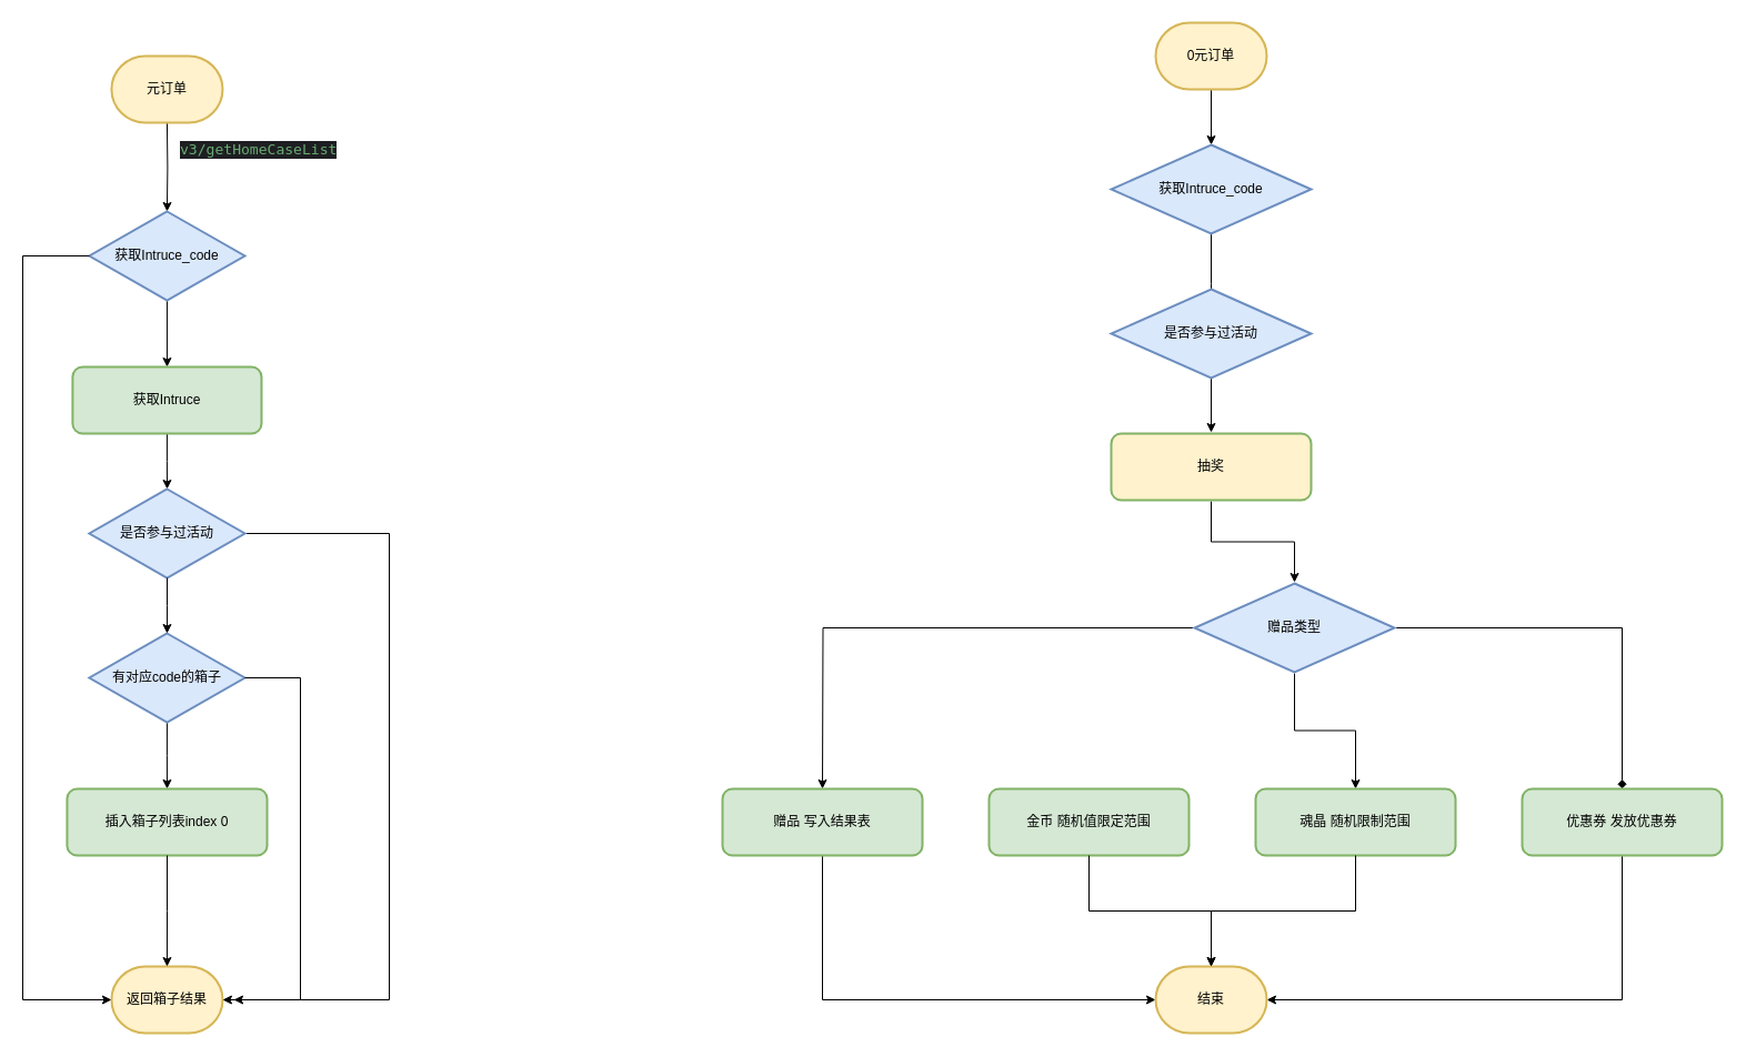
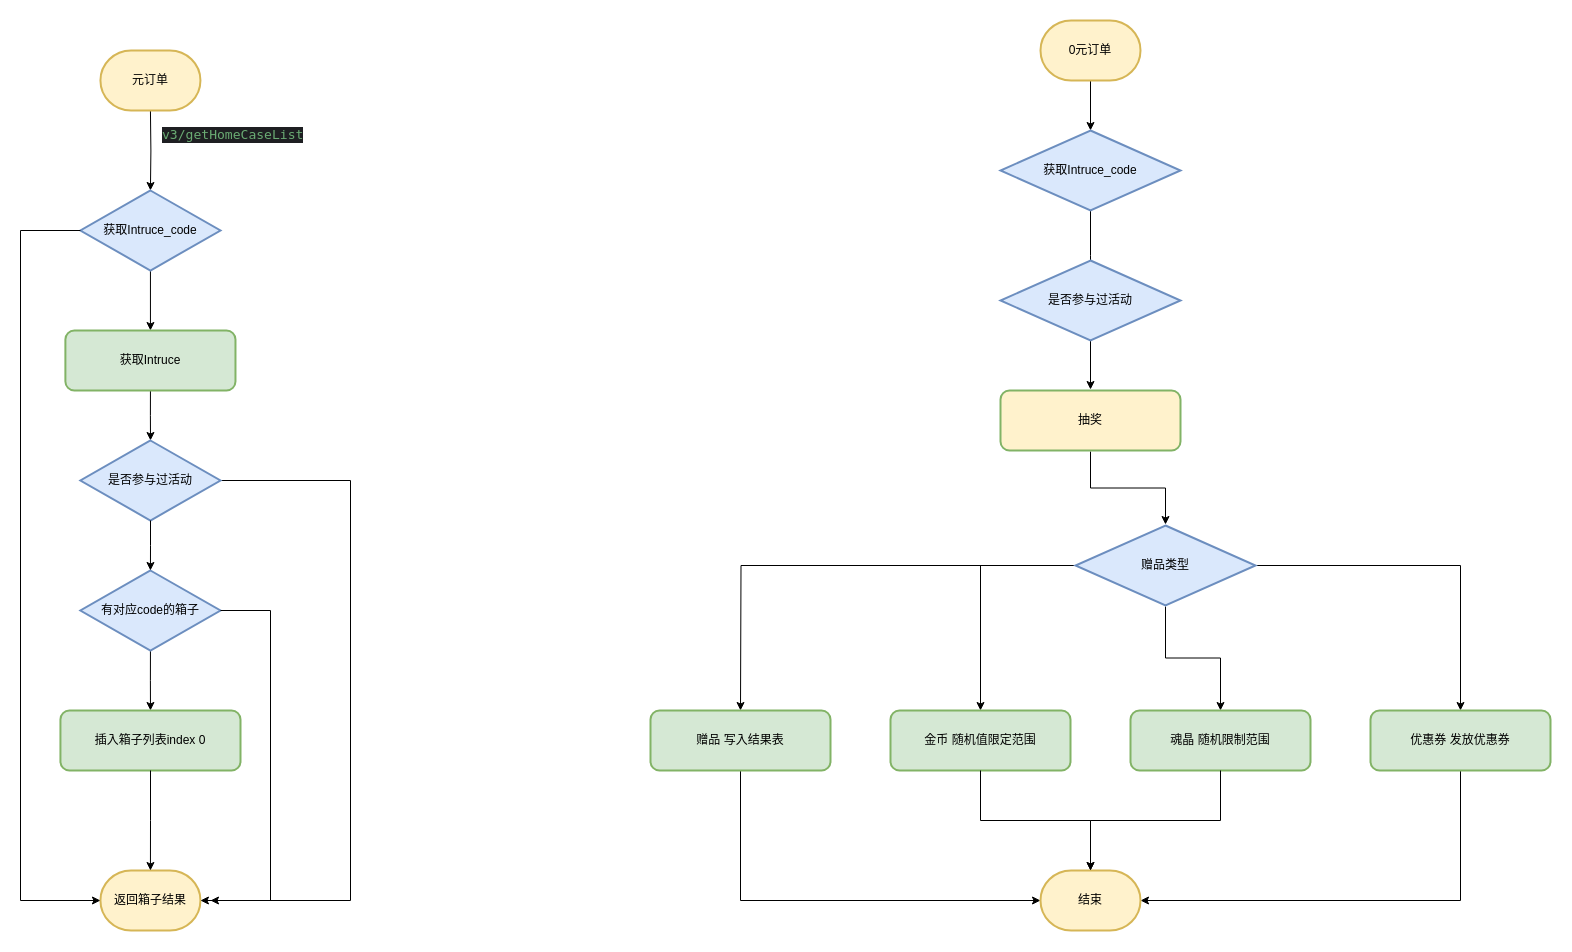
  <mxCell id="0" />
  <mxCell id="1" parent="0" />
  <mxCell id="2" value="" style="edgeStyle=orthogonalEdgeStyle;rounded=0;orthogonalLoop=1;jettySize=auto;html=1;entryX=0.5;entryY=0;entryDx=0;entryDy=0;entryPerimeter=0;" edge="1" parent="1" target="4"><mxGeometry relative="1" as="geometry"><mxPoint x="149.94" y="110" as="sourcePoint" /><mxPoint x="149.94" y="160" as="targetPoint" /></mxGeometry></mxCell>
  <mxCell id="3" value="" style="edgeStyle=orthogonalEdgeStyle;rounded=0;orthogonalLoop=1;jettySize=auto;html=1;" edge="1" parent="1" source="4" target="6"><mxGeometry relative="1" as="geometry" /></mxCell>
  <mxCell id="4" value="获取Intruce_code" style="strokeWidth=2;html=1;shape=mxgraph.flowchart.decision;whiteSpace=wrap;fillColor=#dae8fc;strokeColor=#6c8ebf;" vertex="1" parent="1"><mxGeometry x="79.91" y="190" width="140.06" height="80" as="geometry" /></mxCell>
  <mxCell id="5" style="edgeStyle=orthogonalEdgeStyle;rounded=0;orthogonalLoop=1;jettySize=auto;html=1;exitX=0.5;exitY=1;exitDx=0;exitDy=0;" edge="1" parent="1" source="6" target="39"><mxGeometry relative="1" as="geometry" /></mxCell>
  <mxCell id="6" value="获取Intruce" style="whiteSpace=wrap;html=1;strokeWidth=2;fillColor=#d5e8d4;strokeColor=#82b366;rounded=1;glass=0;shadow=0;" vertex="1" parent="1"><mxGeometry x="64.89" y="330" width="170.09" height="60" as="geometry" /></mxCell>
  <mxCell id="7" value="" style="edgeStyle=orthogonalEdgeStyle;rounded=0;orthogonalLoop=1;jettySize=auto;html=1;exitX=0.5;exitY=1;exitDx=0;exitDy=0;exitPerimeter=0;entryX=0.5;entryY=0;entryDx=0;entryDy=0;" edge="1" parent="1" source="9" target="10"><mxGeometry relative="1" as="geometry"><mxPoint x="150" y="690" as="sourcePoint" /><mxPoint x="149.999" y="790" as="targetPoint" /></mxGeometry></mxCell>
  <mxCell id="8" value="返回箱子结果" style="strokeWidth=2;html=1;shape=mxgraph.flowchart.terminator;whiteSpace=wrap;direction=west;fillColor=#fff2cc;strokeColor=#d6b656;" vertex="1" parent="1"><mxGeometry x="99.94" y="870" width="100" height="60" as="geometry" /></mxCell>
  <mxCell id="9" value="有对应code的箱子" style="strokeWidth=2;html=1;shape=mxgraph.flowchart.decision;whiteSpace=wrap;fillColor=#dae8fc;strokeColor=#6c8ebf;" vertex="1" parent="1"><mxGeometry x="79.91" y="570" width="140.06" height="80" as="geometry" /></mxCell>
  <mxCell id="10" value="插入箱子列表index 0" style="whiteSpace=wrap;html=1;strokeWidth=2;fillColor=#d5e8d4;strokeColor=#82b366;rounded=1;glass=0;shadow=0;" vertex="1" parent="1"><mxGeometry x="59.94" y="710" width="180.06" height="60" as="geometry" /></mxCell>
  <mxCell id="11" style="edgeStyle=orthogonalEdgeStyle;rounded=0;orthogonalLoop=1;jettySize=auto;html=1;entryX=1;entryY=0.5;entryDx=0;entryDy=0;entryPerimeter=0;exitX=0;exitY=0.5;exitDx=0;exitDy=0;exitPerimeter=0;" edge="1" parent="1" source="4" target="8"><mxGeometry relative="1" as="geometry"><mxPoint x="169.88" y="200" as="sourcePoint" /><mxPoint x="209.88" y="890" as="targetPoint" /><Array as="points"><mxPoint x="20" y="230" /><mxPoint x="20" y="900" /></Array></mxGeometry></mxCell>
  <mxCell id="12" style="edgeStyle=orthogonalEdgeStyle;rounded=0;orthogonalLoop=1;jettySize=auto;html=1;entryX=0;entryY=0.5;entryDx=0;entryDy=0;entryPerimeter=0;exitX=1;exitY=0.5;exitDx=0;exitDy=0;exitPerimeter=0;" edge="1" parent="1" source="9" target="8"><mxGeometry relative="1" as="geometry"><Array as="points"><mxPoint x="270" y="610" /><mxPoint x="270" y="900" /></Array></mxGeometry></mxCell>
  <mxCell id="13" value="元订单" style="strokeWidth=2;html=1;shape=mxgraph.flowchart.terminator;whiteSpace=wrap;direction=west;fillColor=#fff2cc;strokeColor=#d6b656;" vertex="1" parent="1"><mxGeometry x="99.94" y="50" width="100" height="60" as="geometry" /></mxCell>
  <mxCell id="14" value="" style="edgeStyle=orthogonalEdgeStyle;rounded=0;orthogonalLoop=1;jettySize=auto;html=1;" edge="1" parent="1" source="15" target="17"><mxGeometry relative="1" as="geometry" /></mxCell>
  <mxCell id="15" value="0元订单" style="strokeWidth=2;html=1;shape=mxgraph.flowchart.terminator;whiteSpace=wrap;direction=west;fillColor=#fff2cc;strokeColor=#d6b656;" vertex="1" parent="1"><mxGeometry x="1040" y="20" width="100" height="60" as="geometry" /></mxCell>
  <mxCell id="16" value="" style="edgeStyle=orthogonalEdgeStyle;rounded=0;orthogonalLoop=1;jettySize=auto;html=1;" edge="1" parent="1" source="17"><mxGeometry relative="1" as="geometry"><mxPoint x="1090" y="300" as="targetPoint" /></mxGeometry></mxCell>
  <mxCell id="17" value="获取Intruce_code" style="strokeWidth=2;html=1;shape=mxgraph.flowchart.decision;whiteSpace=wrap;fillColor=#dae8fc;strokeColor=#6c8ebf;" vertex="1" parent="1"><mxGeometry x="1000" y="130" width="180" height="80" as="geometry" /></mxCell>
  <mxCell id="18" value="" style="edgeStyle=orthogonalEdgeStyle;rounded=0;orthogonalLoop=1;jettySize=auto;html=1;" edge="1" parent="1" source="19" target="21"><mxGeometry relative="1" as="geometry" /></mxCell>
  <mxCell id="19" value="是否参与过活动" style="strokeWidth=2;html=1;shape=mxgraph.flowchart.decision;whiteSpace=wrap;fillColor=#dae8fc;strokeColor=#6c8ebf;" vertex="1" parent="1"><mxGeometry x="1000" y="260" width="180" height="80" as="geometry" /></mxCell>
  <mxCell id="20" value="" style="edgeStyle=orthogonalEdgeStyle;rounded=0;orthogonalLoop=1;jettySize=auto;html=1;" edge="1" parent="1" source="21" target="26"><mxGeometry relative="1" as="geometry" /></mxCell>
  <mxCell id="21" value="抽奖" style="whiteSpace=wrap;html=1;strokeWidth=2;fillColor=#fff2cc;strokeColor=#82b366;perimeterSpacing=1;rounded=1;glass=0;shadow=0;" vertex="1" parent="1"><mxGeometry x="1000" y="390" width="180" height="60" as="geometry" /></mxCell>
  <mxCell id="22" style="edgeStyle=orthogonalEdgeStyle;rounded=0;orthogonalLoop=1;jettySize=auto;html=1;entryX=0.5;entryY=0;entryDx=0;entryDy=0;" edge="1" parent="1" source="26"><mxGeometry relative="1" as="geometry"><mxPoint x="740" y="710" as="targetPoint" /></mxGeometry></mxCell>
+ <mxCell id="23" style="edgeStyle=orthogonalEdgeStyle;rounded=0;orthogonalLoop=1;jettySize=auto;html=1;entryX=0.5;entryY=0;entryDx=0;entryDy=0;" edge="1" parent="1" source="26" target="29"><mxGeometry relative="1" as="geometry" /></mxCell>
  <mxCell id="24" style="edgeStyle=orthogonalEdgeStyle;rounded=0;orthogonalLoop=1;jettySize=auto;html=1;" edge="1" parent="1" source="26" target="30"><mxGeometry relative="1" as="geometry" /></mxCell>
- <mxCell id="25" style="edgeStyle=orthogonalEdgeStyle;rounded=0;orthogonalLoop=1;jettySize=auto;html=1;entryX=0.5;entryY=0;entryDx=0;entryDy=0;endArrow=diamond;" edge="1" parent="1" source="26" target="32"><mxGeometry relative="1" as="geometry" /></mxCell>
+ <mxCell id="25" style="edgeStyle=orthogonalEdgeStyle;rounded=0;orthogonalLoop=1;jettySize=auto;html=1;entryX=0.5;entryY=0;entryDx=0;entryDy=0;" edge="1" parent="1" source="26" target="32"><mxGeometry relative="1" as="geometry" /></mxCell>
  <mxCell id="26" value="赠品类型" style="strokeWidth=2;html=1;shape=mxgraph.flowchart.decision;whiteSpace=wrap;fillColor=#dae8fc;strokeColor=#6c8ebf;perimeterSpacing=1;" vertex="1" parent="1"><mxGeometry x="1075" y="525" width="180" height="80" as="geometry" /></mxCell>
  <mxCell id="27" value="" style="edgeStyle=orthogonalEdgeStyle;rounded=0;orthogonalLoop=1;jettySize=auto;html=1;" edge="1" parent="1" target="33"><mxGeometry relative="1" as="geometry"><mxPoint x="740" y="770" as="sourcePoint" /><Array as="points"><mxPoint x="740" y="900" /></Array></mxGeometry></mxCell>
  <mxCell id="28" value="赠品 写入结果表" style="whiteSpace=wrap;html=1;strokeWidth=2;fillColor=#d5e8d4;strokeColor=#82b366;rounded=1;glass=0;shadow=0;" vertex="1" parent="1"><mxGeometry x="650" y="710" width="180" height="60" as="geometry" /></mxCell>
  <mxCell id="29" value="金币 随机值限定范围" style="whiteSpace=wrap;html=1;strokeWidth=2;fillColor=#d5e8d4;strokeColor=#82b366;rounded=1;glass=0;shadow=0;" vertex="1" parent="1"><mxGeometry x="890" y="710" width="180" height="60" as="geometry" /></mxCell>
  <mxCell id="30" value="魂晶 随机限制范围" style="whiteSpace=wrap;html=1;strokeWidth=2;fillColor=#d5e8d4;strokeColor=#82b366;rounded=1;glass=0;shadow=0;" vertex="1" parent="1"><mxGeometry x="1130" y="710" width="180" height="60" as="geometry" /></mxCell>
  <mxCell id="31" style="edgeStyle=orthogonalEdgeStyle;rounded=0;orthogonalLoop=1;jettySize=auto;html=1;" edge="1" parent="1" source="32" target="33"><mxGeometry relative="1" as="geometry"><Array as="points"><mxPoint x="1460" y="900" /></Array></mxGeometry></mxCell>
  <mxCell id="32" value="优惠券 发放优惠券" style="whiteSpace=wrap;html=1;strokeWidth=2;fillColor=#d5e8d4;strokeColor=#82b366;rounded=1;glass=0;shadow=0;" vertex="1" parent="1"><mxGeometry x="1370" y="710" width="180" height="60" as="geometry" /></mxCell>
  <mxCell id="33" value="结束" style="strokeWidth=2;html=1;shape=mxgraph.flowchart.terminator;whiteSpace=wrap;direction=west;fillColor=#fff2cc;strokeColor=#d6b656;" vertex="1" parent="1"><mxGeometry x="1040" y="870" width="100" height="60" as="geometry" /></mxCell>
  <mxCell id="34" style="edgeStyle=orthogonalEdgeStyle;rounded=0;orthogonalLoop=1;jettySize=auto;html=1;entryX=0.5;entryY=1;entryDx=0;entryDy=0;entryPerimeter=0;" edge="1" parent="1" source="29" target="33"><mxGeometry relative="1" as="geometry" /></mxCell>
  <mxCell id="35" style="edgeStyle=orthogonalEdgeStyle;rounded=0;orthogonalLoop=1;jettySize=auto;html=1;entryX=0.5;entryY=1;entryDx=0;entryDy=0;entryPerimeter=0;" edge="1" parent="1" source="30" target="33"><mxGeometry relative="1" as="geometry" /></mxCell>
  <mxCell id="36" value="&lt;div style=&quot;background-color: rgb(30, 31, 34); color: rgb(188, 190, 196); font-family: &amp;quot;JetBrains Mono&amp;quot;, monospace; font-size: 9.8pt;&quot;&gt;&lt;span style=&quot;color:#6aab73;&quot;&gt;v3/getHomeCaseList&lt;/span&gt;&lt;/div&gt;" style="text;whiteSpace=wrap;html=1;" vertex="1" parent="1"><mxGeometry x="160" y="120" width="160" height="40" as="geometry" /></mxCell>
  <mxCell id="37" style="edgeStyle=orthogonalEdgeStyle;rounded=0;orthogonalLoop=1;jettySize=auto;html=1;entryX=0.5;entryY=1;entryDx=0;entryDy=0;entryPerimeter=0;" edge="1" parent="1" source="10" target="8"><mxGeometry relative="1" as="geometry" /></mxCell>
  <mxCell id="38" style="edgeStyle=orthogonalEdgeStyle;rounded=0;orthogonalLoop=1;jettySize=auto;html=1;" edge="1" parent="1" source="39"><mxGeometry relative="1" as="geometry"><mxPoint x="210" y="900" as="targetPoint" /><Array as="points"><mxPoint x="350" y="480" /><mxPoint x="350" y="900" /></Array></mxGeometry></mxCell>
  <mxCell id="39" value="是否参与过活动" style="strokeWidth=2;html=1;shape=mxgraph.flowchart.decision;whiteSpace=wrap;fillColor=#dae8fc;strokeColor=#6c8ebf;" vertex="1" parent="1"><mxGeometry x="79.91" y="440" width="140.06" height="80" as="geometry" /></mxCell>
  <mxCell id="40" style="edgeStyle=orthogonalEdgeStyle;rounded=0;orthogonalLoop=1;jettySize=auto;html=1;entryX=0.5;entryY=0;entryDx=0;entryDy=0;entryPerimeter=0;" edge="1" parent="1" source="39" target="9"><mxGeometry relative="1" as="geometry" /></mxCell>
